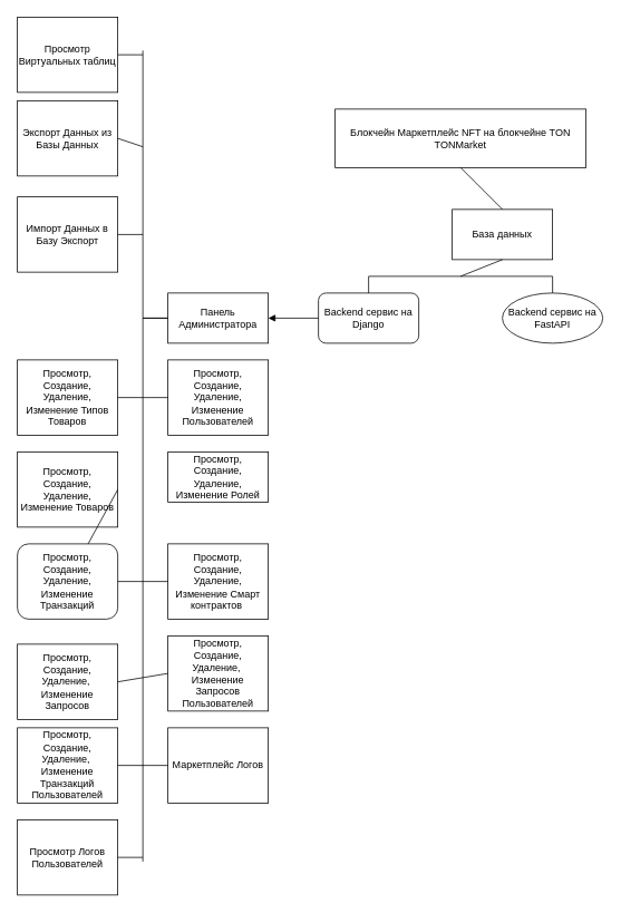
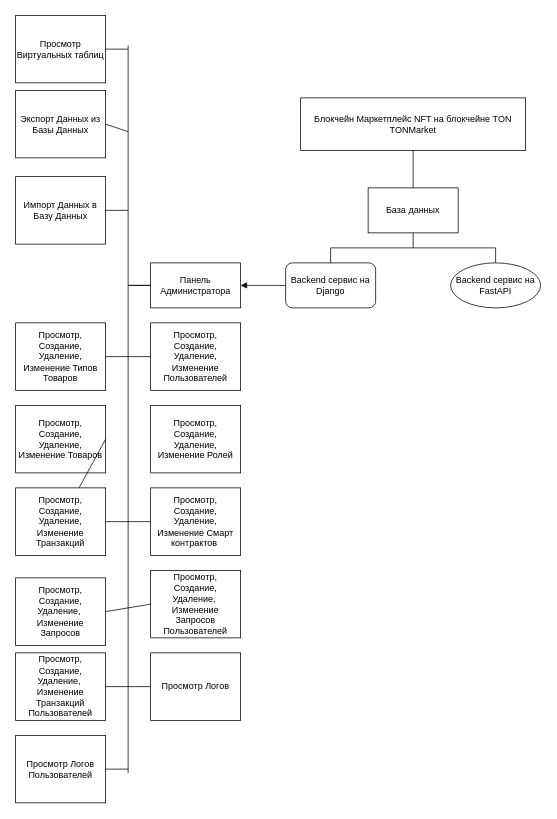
  <mxCell id="0" />
  <mxCell id="1" parent="0" />
  <mxCell id="2" value="Блокчейн Маркетплейс NFT на блокчейне TON TONMarket" style="rounded=0;whiteSpace=wrap;html=1;" vertex="1" parent="1"><mxGeometry x="400" y="130" width="300" height="70" as="geometry" /></mxCell>
- <mxCell id="3" value="База данных" style="rounded=0;whiteSpace=wrap;html=1;" vertex="1" parent="1"><mxGeometry x="540" y="250" width="120" height="60" as="geometry" /></mxCell>
+ <mxCell id="3" value="База данных" style="rounded=0;whiteSpace=wrap;html=1;" vertex="1" parent="1"><mxGeometry x="490" y="250" width="120" height="60" as="geometry" /></mxCell>
  <mxCell id="4" value="" style="endArrow=none;html=1;rounded=0;entryX=0.5;entryY=1;entryDx=0;entryDy=0;exitX=0.5;exitY=0;exitDx=0;exitDy=0;" edge="1" parent="1" source="3" target="2"><mxGeometry width="50" height="50" relative="1" as="geometry"><mxPoint x="290" y="350" as="sourcePoint" /><mxPoint x="340" y="300" as="targetPoint" /></mxGeometry></mxCell>
  <mxCell id="5" value="Backend сервис на Django" style="whiteSpace=wrap;html=1;rounded=1;" vertex="1" parent="1"><mxGeometry x="380" y="350" width="120" height="60" as="geometry" /></mxCell>
  <mxCell id="6" value="Backend сервис на FastAPI" style="ellipse;whiteSpace=wrap;html=1;" vertex="1" parent="1"><mxGeometry x="600" y="350" width="120" height="60" as="geometry" /></mxCell>
  <mxCell id="7" value="" style="endArrow=none;html=1;rounded=0;exitX=0.5;exitY=0;exitDx=0;exitDy=0;" edge="1" parent="1" source="5"><mxGeometry width="50" height="50" relative="1" as="geometry"><mxPoint x="290" y="330" as="sourcePoint" /><mxPoint x="440" y="330" as="targetPoint" /></mxGeometry></mxCell>
  <mxCell id="8" value="" style="endArrow=none;html=1;rounded=0;entryX=0.5;entryY=0;entryDx=0;entryDy=0;" edge="1" parent="1" target="6"><mxGeometry width="50" height="50" relative="1" as="geometry"><mxPoint x="660" y="330" as="sourcePoint" /><mxPoint x="670" y="340" as="targetPoint" /></mxGeometry></mxCell>
  <mxCell id="9" value="" style="endArrow=none;html=1;rounded=0;" edge="1" parent="1"><mxGeometry width="50" height="50" relative="1" as="geometry"><mxPoint x="440" y="330" as="sourcePoint" /><mxPoint x="660" y="330" as="targetPoint" /></mxGeometry></mxCell>
  <mxCell id="10" value="" style="endArrow=none;html=1;rounded=0;entryX=0.5;entryY=1;entryDx=0;entryDy=0;" edge="1" parent="1" target="3"><mxGeometry width="50" height="50" relative="1" as="geometry"><mxPoint x="550" y="330" as="sourcePoint" /><mxPoint x="470" y="290" as="targetPoint" /></mxGeometry></mxCell>
  <mxCell id="11" value="Панель Администратора" style="rounded=0;whiteSpace=wrap;html=1;" vertex="1" parent="1"><mxGeometry x="200" y="350" width="120" height="60" as="geometry" /></mxCell>
  <mxCell id="12" value="Просмотр, Создание, Удаление, Изменение Пользователей" style="rounded=0;whiteSpace=wrap;html=1;" vertex="1" parent="1"><mxGeometry x="200" y="430" width="120" height="90" as="geometry" /></mxCell>
- <mxCell id="13" value="Просмотр, Создание, Удаление, Изменение Ролей" style="rounded=0;whiteSpace=wrap;html=1;" vertex="1" parent="1"><mxGeometry x="200" y="540" width="120" height="60" as="geometry" /></mxCell>
+ <mxCell id="13" value="Просмотр, Создание, Удаление, Изменение Ролей" style="rounded=0;whiteSpace=wrap;html=1;" vertex="1" parent="1"><mxGeometry x="200" y="540" width="120" height="90" as="geometry" /></mxCell>
  <mxCell id="14" value="Просмотр, Создание, Удаление, Изменение Смарт контрактов&amp;nbsp;" style="rounded=0;whiteSpace=wrap;html=1;" vertex="1" parent="1"><mxGeometry x="200" y="650" width="120" height="90" as="geometry" /></mxCell>
- <mxCell id="15" value="Просмотр, Создание, Удаление, Изменение Транзакций" style="whiteSpace=wrap;html=1;rounded=1;" vertex="1" parent="1"><mxGeometry x="20" y="650" width="120" height="90" as="geometry" /></mxCell>
+ <mxCell id="15" value="Просмотр, Создание, Удаление, Изменение Транзакций" style="rounded=0;whiteSpace=wrap;html=1;" vertex="1" parent="1"><mxGeometry x="20" y="650" width="120" height="90" as="geometry" /></mxCell>
  <mxCell id="16" value="Просмотр, Создание, Удаление, Изменение Товаров" style="rounded=0;whiteSpace=wrap;html=1;" vertex="1" parent="1"><mxGeometry x="20" y="540" width="120" height="90" as="geometry" /></mxCell>
  <mxCell id="17" value="Просмотр, Создание, Удаление, Изменение Типов Товаров" style="rounded=0;whiteSpace=wrap;html=1;" vertex="1" parent="1"><mxGeometry x="20" y="430" width="120" height="90" as="geometry" /></mxCell>
- <mxCell id="18" value="Маркетплейс Логов" style="rounded=0;whiteSpace=wrap;html=1;" vertex="1" parent="1"><mxGeometry x="200" y="870" width="120" height="90" as="geometry" /></mxCell>
+ <mxCell id="18" value="Просмотр Логов" style="rounded=0;whiteSpace=wrap;html=1;" vertex="1" parent="1"><mxGeometry x="200" y="870" width="120" height="90" as="geometry" /></mxCell>
  <mxCell id="19" value="Просмотр, Создание, Удаление,&amp;nbsp;&lt;div&gt;Изменение Запросов&lt;/div&gt;" style="rounded=0;whiteSpace=wrap;html=1;" vertex="1" parent="1"><mxGeometry x="20" y="770" width="120" height="90" as="geometry" /></mxCell>
  <mxCell id="20" value="Просмотр, Создание, Удаление,&amp;nbsp;&lt;div&gt;Изменение Запросов Пользователей&lt;/div&gt;" style="rounded=0;whiteSpace=wrap;html=1;" vertex="1" parent="1"><mxGeometry x="200" y="760" width="120" height="90" as="geometry" /></mxCell>
  <mxCell id="21" value="Просмотр, Создание, Удаление,&amp;nbsp;&lt;div&gt;Изменение Транзакций Пользователей&lt;/div&gt;" style="rounded=0;whiteSpace=wrap;html=1;" vertex="1" parent="1"><mxGeometry x="20" y="870" width="120" height="90" as="geometry" /></mxCell>
- <mxCell id="22" value="Импорт Данных в Базу Экспорт" style="rounded=0;whiteSpace=wrap;html=1;" vertex="1" parent="1"><mxGeometry x="20" y="235" width="120" height="90" as="geometry" /></mxCell>
+ <mxCell id="22" value="Импорт Данных в Базу Данных" style="rounded=0;whiteSpace=wrap;html=1;" vertex="1" parent="1"><mxGeometry x="20" y="235" width="120" height="90" as="geometry" /></mxCell>
  <mxCell id="23" value="Экспорт Данных из Базы Данных" style="rounded=0;whiteSpace=wrap;html=1;" vertex="1" parent="1"><mxGeometry x="20" y="120" width="120" height="90" as="geometry" /></mxCell>
  <mxCell id="24" value="Просмотр Виртуальных таблиц" style="rounded=0;whiteSpace=wrap;html=1;" vertex="1" parent="1"><mxGeometry x="20" y="20" width="120" height="90" as="geometry" /></mxCell>
  <mxCell id="25" value="" style="endArrow=none;html=1;rounded=0;exitX=1;exitY=0.5;exitDx=0;exitDy=0;entryX=0;entryY=0.5;entryDx=0;entryDy=0;" edge="1" parent="1" source="21" target="18"><mxGeometry width="50" height="50" relative="1" as="geometry"><mxPoint x="170" y="1050" as="sourcePoint" /><mxPoint x="220" y="1000" as="targetPoint" /></mxGeometry></mxCell>
  <mxCell id="26" value="" style="endArrow=none;html=1;rounded=0;exitX=1;exitY=0.5;exitDx=0;exitDy=0;entryX=0;entryY=0.5;entryDx=0;entryDy=0;" edge="1" parent="1" source="19" target="20"><mxGeometry width="50" height="50" relative="1" as="geometry"><mxPoint x="400" y="850" as="sourcePoint" /><mxPoint x="450" y="800" as="targetPoint" /></mxGeometry></mxCell>
  <mxCell id="27" value="" style="endArrow=none;html=1;rounded=0;exitX=1;exitY=0.5;exitDx=0;exitDy=0;entryX=0;entryY=0.5;entryDx=0;entryDy=0;" edge="1" parent="1" source="15" target="14"><mxGeometry width="50" height="50" relative="1" as="geometry"><mxPoint x="420" y="690" as="sourcePoint" /><mxPoint x="470" y="640" as="targetPoint" /></mxGeometry></mxCell>
  <mxCell id="28" value="" style="endArrow=none;html=1;rounded=0;exitX=1;exitY=0.5;exitDx=0;exitDy=0;" edge="1" parent="1" source="16" target="15"><mxGeometry width="50" height="50" relative="1" as="geometry"><mxPoint x="-120" y="610" as="sourcePoint" /><mxPoint x="-70" y="560" as="targetPoint" /></mxGeometry></mxCell>
  <mxCell id="29" value="" style="endArrow=none;html=1;rounded=0;entryX=0;entryY=0.5;entryDx=0;entryDy=0;exitX=1;exitY=0.5;exitDx=0;exitDy=0;" edge="1" parent="1" source="17" target="12"><mxGeometry width="50" height="50" relative="1" as="geometry"><mxPoint x="-40" y="550" as="sourcePoint" /><mxPoint x="10" y="500" as="targetPoint" /></mxGeometry></mxCell>
  <mxCell id="30" value="Просмотр Логов Пользователей" style="rounded=0;whiteSpace=wrap;html=1;" vertex="1" parent="1"><mxGeometry x="20" y="980" width="120" height="90" as="geometry" /></mxCell>
  <mxCell id="31" value="" style="endArrow=none;html=1;rounded=0;exitX=1;exitY=0.5;exitDx=0;exitDy=0;" edge="1" parent="1" source="30"><mxGeometry width="50" height="50" relative="1" as="geometry"><mxPoint x="210" y="1050" as="sourcePoint" /><mxPoint x="170" y="1025" as="targetPoint" /></mxGeometry></mxCell>
  <mxCell id="32" value="" style="endArrow=none;html=1;rounded=0;" edge="1" parent="1"><mxGeometry width="50" height="50" relative="1" as="geometry"><mxPoint x="170" y="1030" as="sourcePoint" /><mxPoint x="170" y="60" as="targetPoint" /></mxGeometry></mxCell>
  <mxCell id="33" value="" style="endArrow=none;html=1;rounded=0;entryX=0;entryY=0.5;entryDx=0;entryDy=0;" edge="1" parent="1" target="11"><mxGeometry width="50" height="50" relative="1" as="geometry"><mxPoint x="170" y="380" as="sourcePoint" /><mxPoint x="60" y="380" as="targetPoint" /></mxGeometry></mxCell>
  <mxCell id="34" value="" style="endArrow=none;html=1;rounded=0;exitX=1;exitY=0.5;exitDx=0;exitDy=0;" edge="1" parent="1" source="24"><mxGeometry width="50" height="50" relative="1" as="geometry"><mxPoint x="210" y="160" as="sourcePoint" /><mxPoint x="170" y="65" as="targetPoint" /></mxGeometry></mxCell>
  <mxCell id="35" value="" style="endArrow=none;html=1;rounded=0;exitX=1;exitY=0.5;exitDx=0;exitDy=0;" edge="1" parent="1" source="23"><mxGeometry width="50" height="50" relative="1" as="geometry"><mxPoint x="290" y="240" as="sourcePoint" /><mxPoint x="170" y="175" as="targetPoint" /></mxGeometry></mxCell>
  <mxCell id="36" value="" style="endArrow=none;html=1;rounded=0;exitX=1;exitY=0.5;exitDx=0;exitDy=0;" edge="1" parent="1" source="22"><mxGeometry width="50" height="50" relative="1" as="geometry"><mxPoint x="200" y="290" as="sourcePoint" /><mxPoint x="170" y="280" as="targetPoint" /></mxGeometry></mxCell>
  <mxCell id="37" value="" style="endArrow=block;html=1;rounded=0;exitX=0;exitY=0.5;exitDx=0;exitDy=0;entryX=1;entryY=0.5;entryDx=0;entryDy=0;" edge="1" parent="1" source="5" target="11"><mxGeometry width="50" height="50" relative="1" as="geometry"><mxPoint x="370" y="290" as="sourcePoint" /><mxPoint x="420" y="240" as="targetPoint" /></mxGeometry></mxCell>
  <mxCell id="38" value="" style="endArrow=none;html=1;rounded=0;" edge="1" parent="1" target="11"><mxGeometry width="50" height="50" relative="1" as="geometry"><mxPoint x="170" y="380" as="sourcePoint" /><mxPoint x="190" y="410" as="targetPoint" /></mxGeometry></mxCell>
